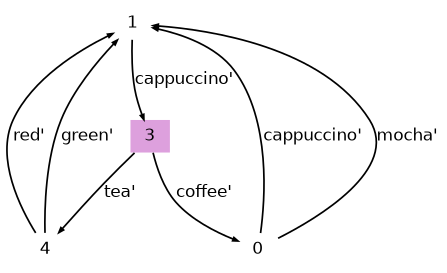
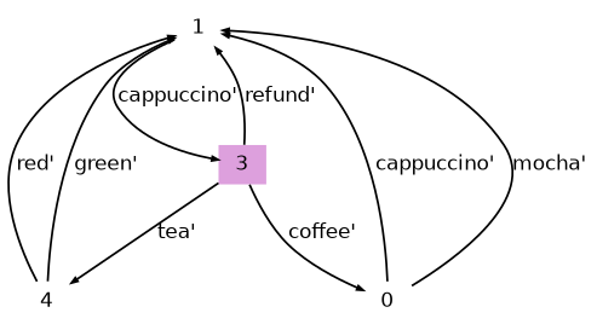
  digraph {
    rankdir=TB
    node [fillcolor=white fontname=Helvetica fontsize=10 shape=plaintext style=filled]
    edge [arrowsize=0.3 fontname=Helvetica fontsize=10]
    1 [height=.2 width=.3]
    3 [fillcolor=plum height=.2 width=.3]
    4 [height=.2 width=.3]
    n4 [height=.2 label=0 width=.3]
    1 -> 3 [label="cappuccino'"]
+   3 -> 1 [label="refund'"]
    3 -> 4 [label="tea'"]
    3 -> n4 [label="coffee'"]
    4 -> 1 [label="green'"]
    4 -> 1 [label="red'"]
    n4 -> 1 [label="cappuccino'"]
    n4 -> 1 [label="mocha'"]
  }
